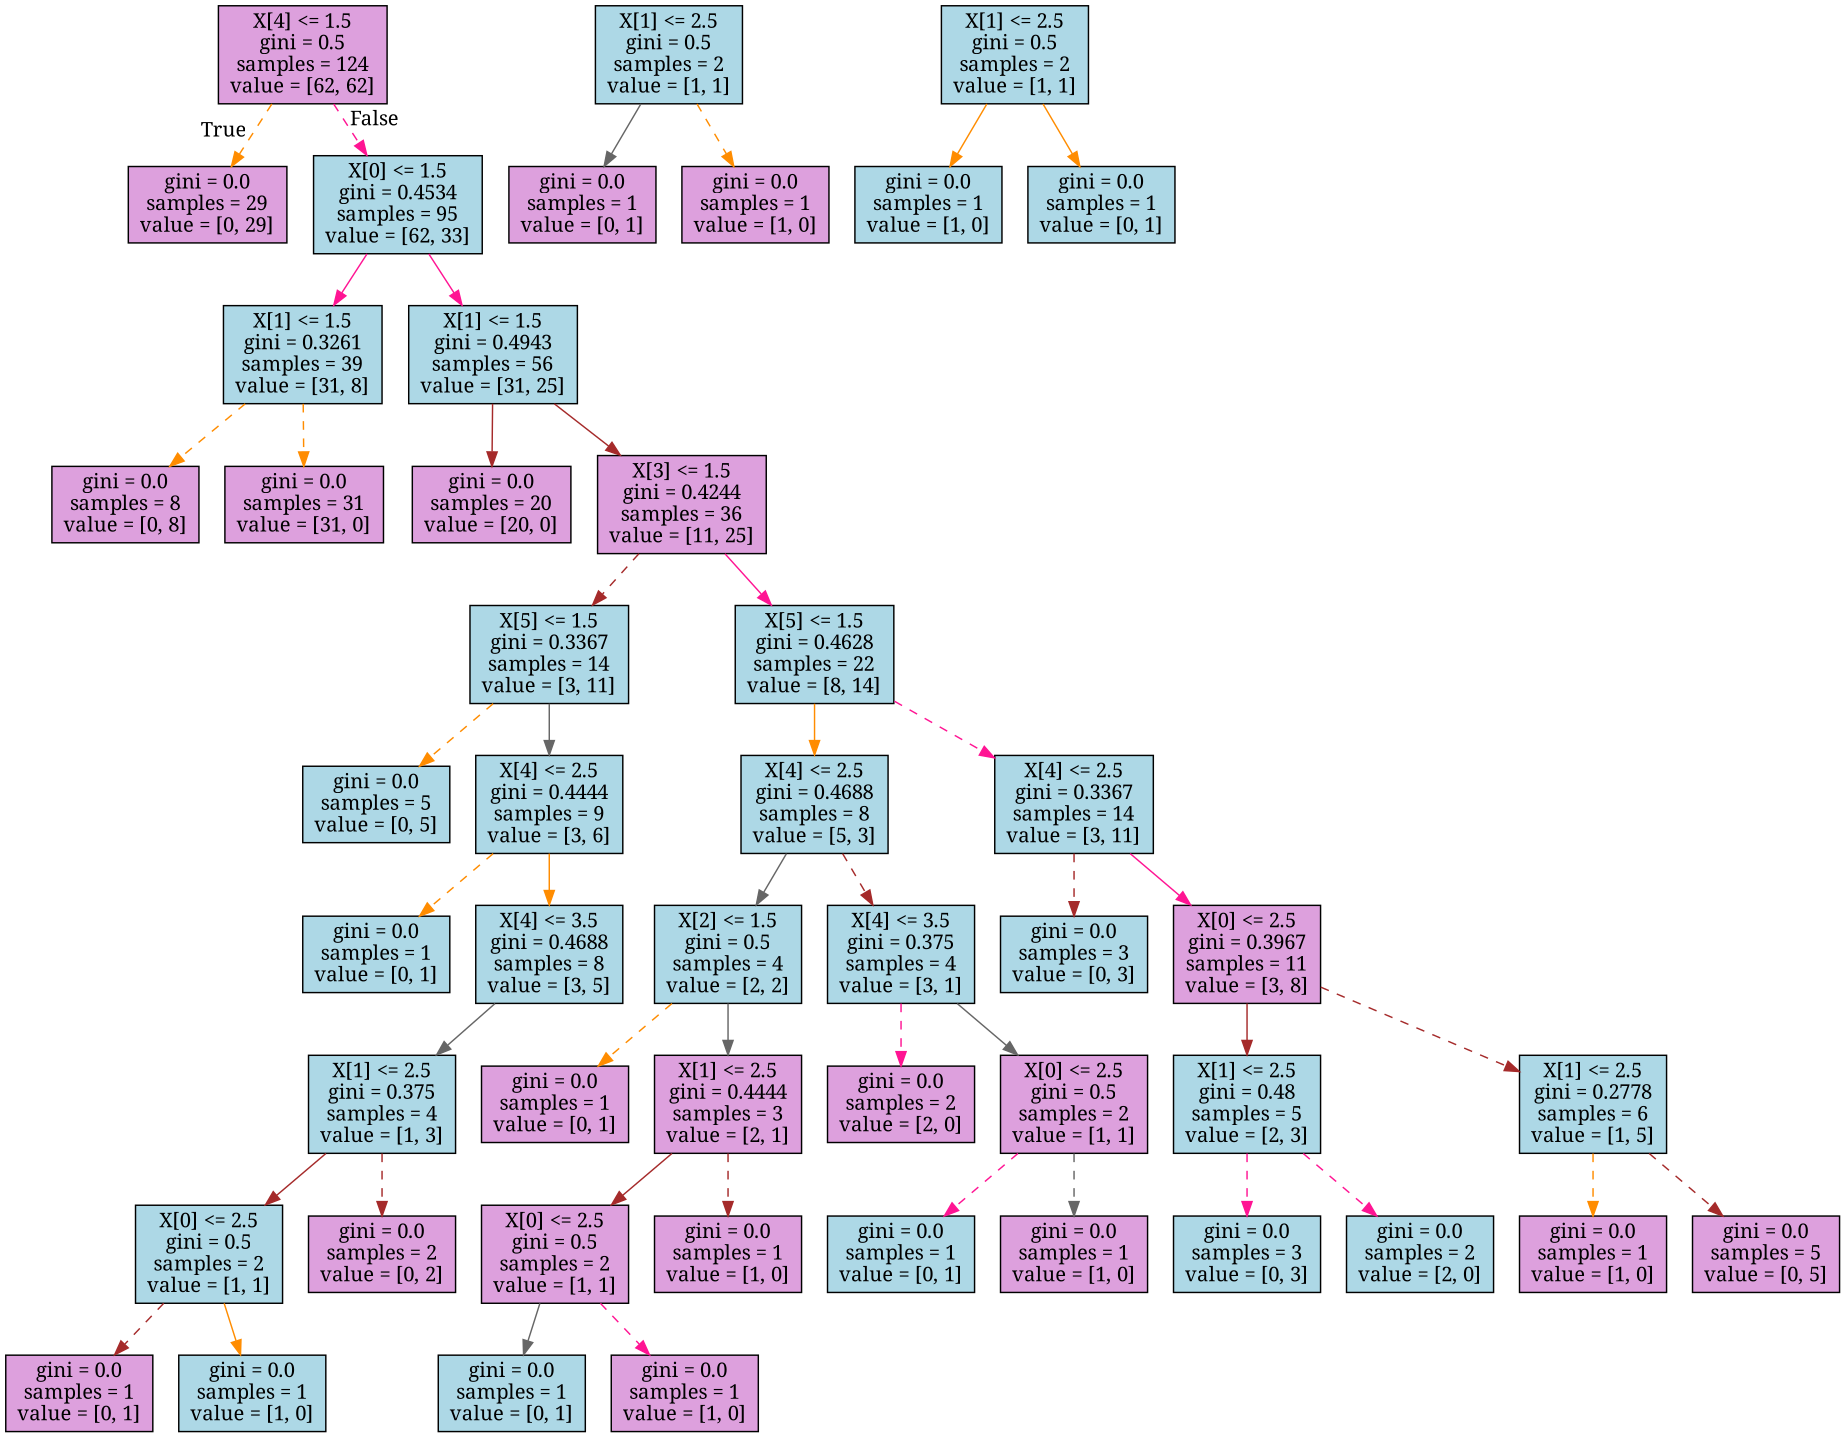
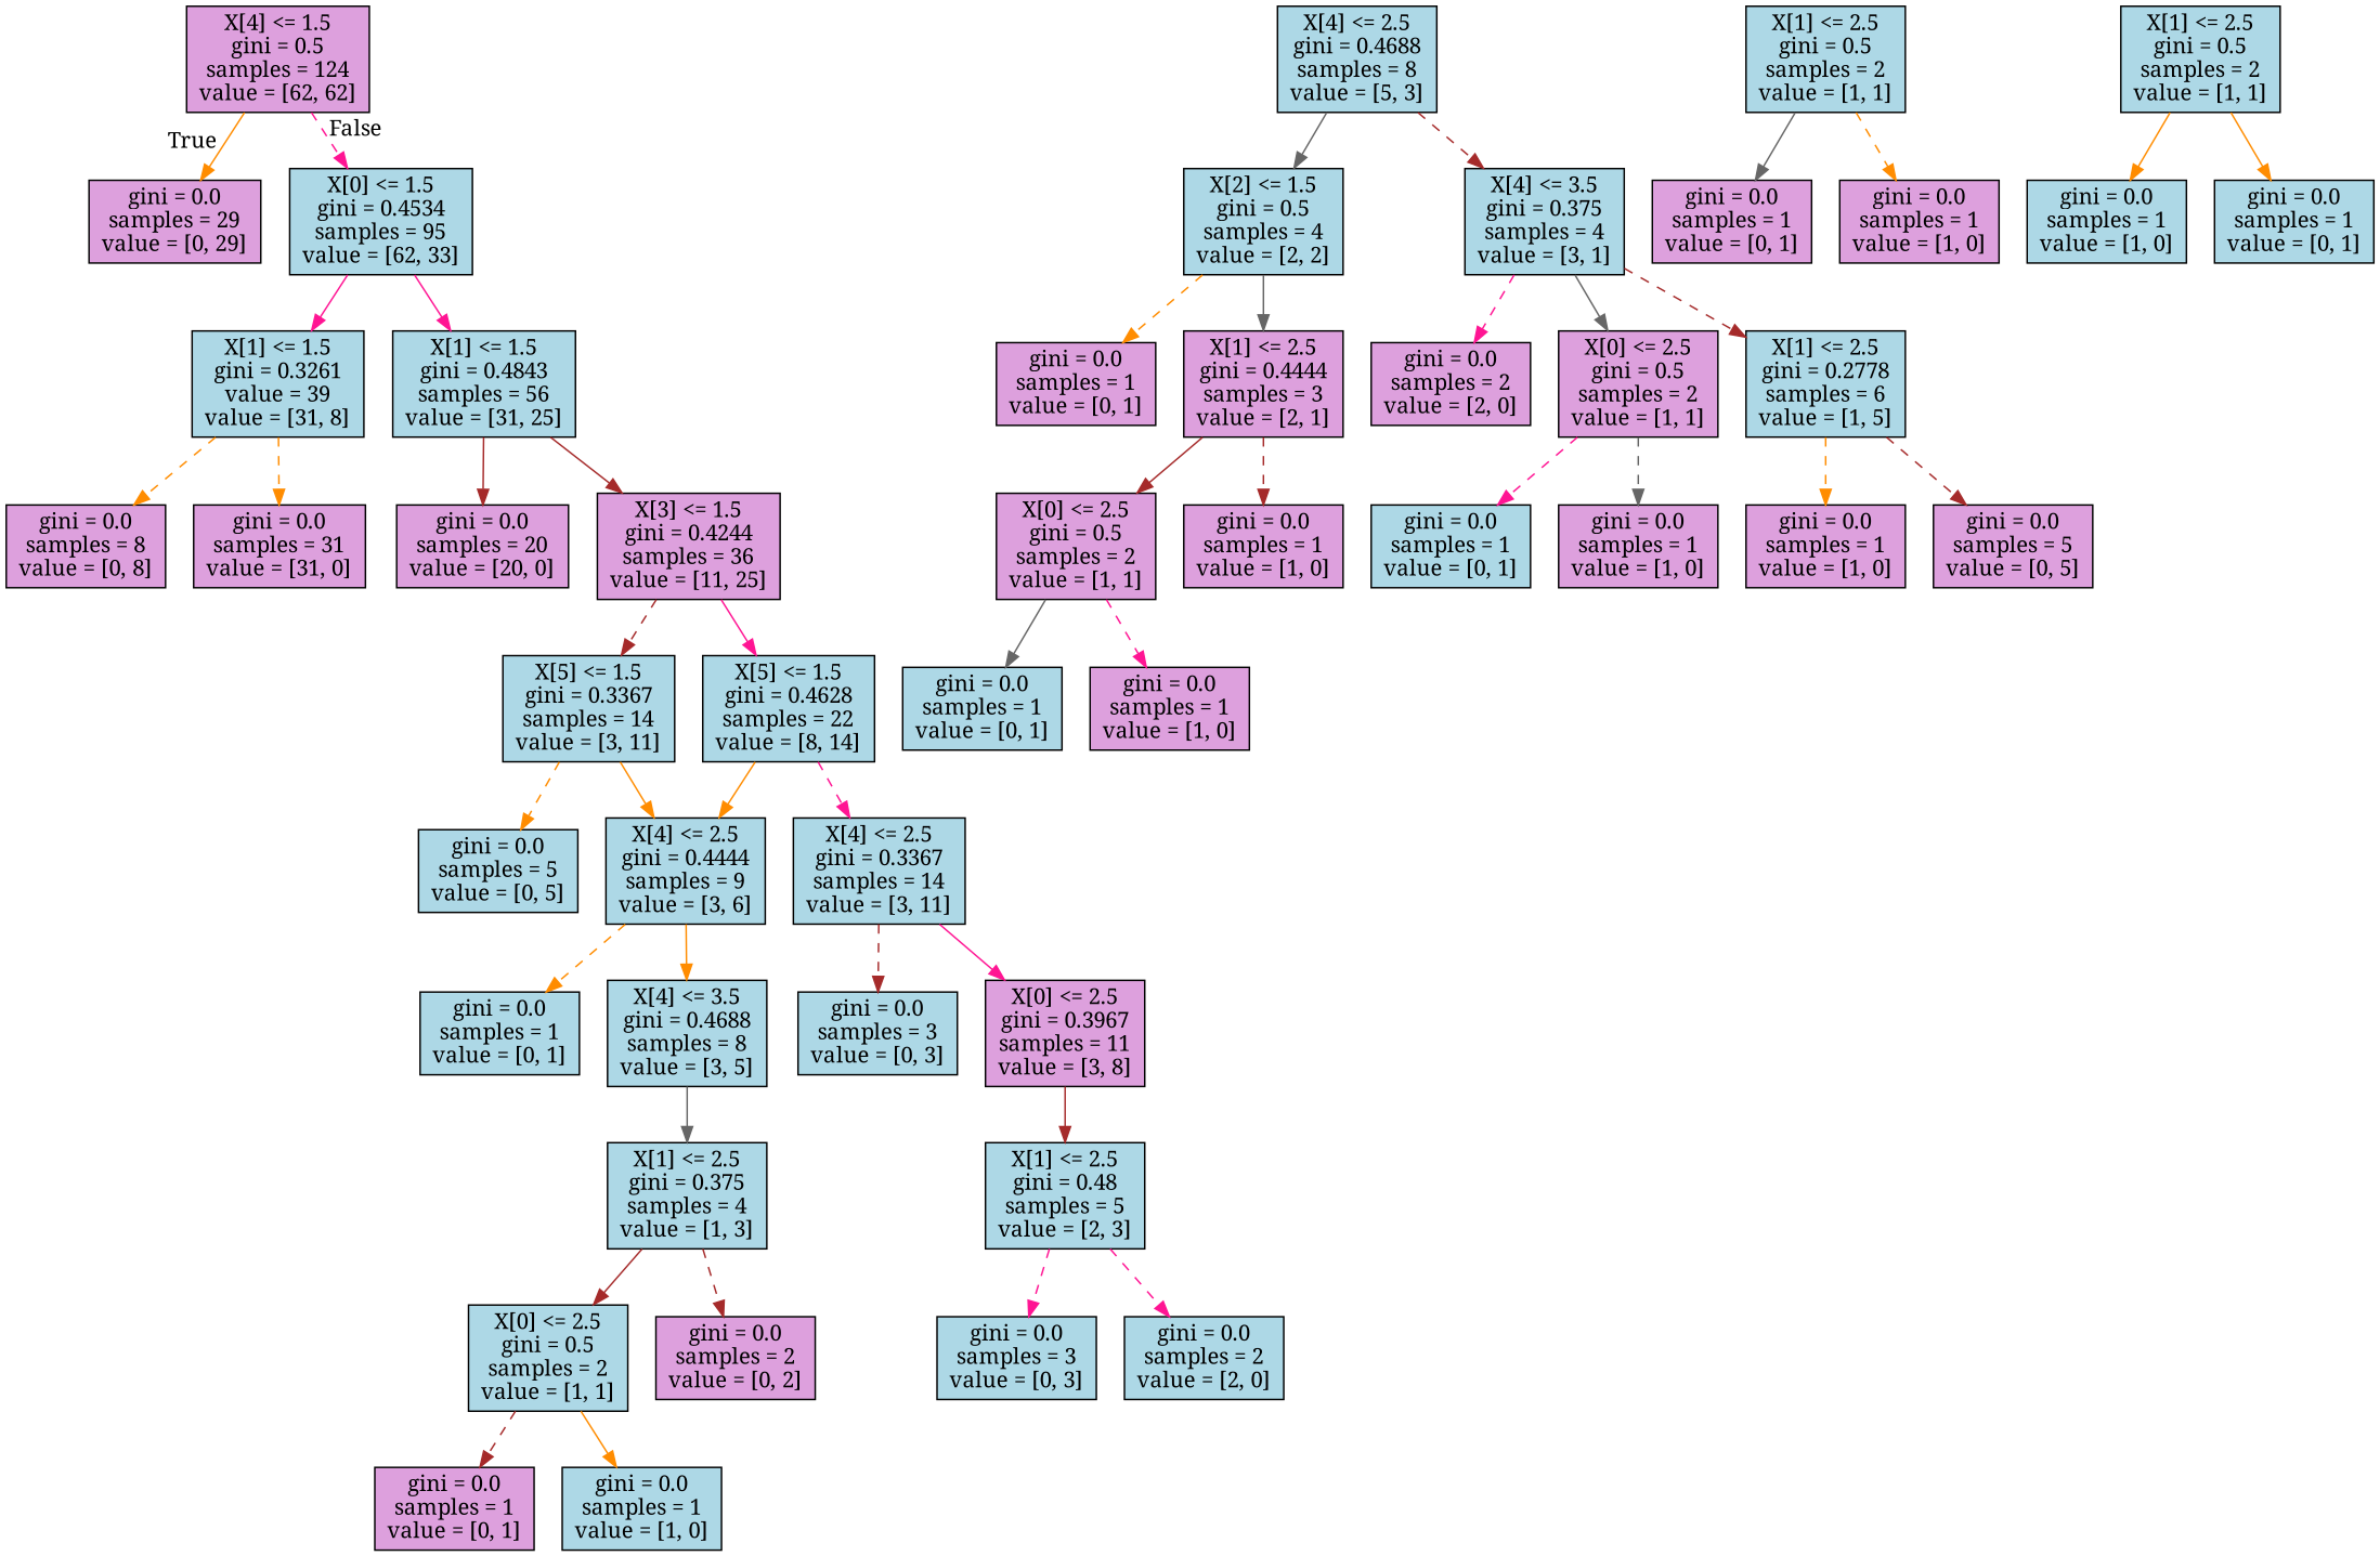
  digraph {
    fontname="Noto Serif"
    node [fillcolor=lightblue fontname="Noto Serif" shape=box style=filled]
    edge [color=darkorange fontname="Noto Serif" style=dashed]
    n1 [fillcolor=plum label="X[4] <= 1.5\ngini = 0.5\nsamples = 124\nvalue = [62, 62]"]
    n2 [fillcolor=plum label="gini = 0.0\nsamples = 29\nvalue = [0, 29]"]
    n3 [label="X[0] <= 1.5\ngini = 0.4534\nsamples = 95\nvalue = [62, 33]"]
-   n4 [label="X[1] <= 1.5\ngini = 0.3261\nsamples = 39\nvalue = [31, 8]"]
-   n5 [label="X[1] <= 1.5\ngini = 0.4943\nsamples = 56\nvalue = [31, 25]"]
+   n4 [label="X[1] <= 1.5\ngini = 0.3261\nvalue = 39\nvalue = [31, 8]"]
+   n5 [label="X[1] <= 1.5\ngini = 0.4843\nsamples = 56\nvalue = [31, 25]"]
    n6 [fillcolor=plum label="gini = 0.0\nsamples = 8\nvalue = [0, 8]"]
    n7 [fillcolor=plum label="gini = 0.0\nsamples = 31\nvalue = [31, 0]"]
    n8 [fillcolor=plum label="gini = 0.0\nsamples = 20\nvalue = [20, 0]"]
    n9 [fillcolor=plum label="X[3] <= 1.5\ngini = 0.4244\nsamples = 36\nvalue = [11, 25]"]
    n10 [label="X[5] <= 1.5\ngini = 0.3367\nsamples = 14\nvalue = [3, 11]"]
    n11 [label="X[5] <= 1.5\ngini = 0.4628\nsamples = 22\nvalue = [8, 14]"]
    n12 [label="gini = 0.0\nsamples = 5\nvalue = [0, 5]"]
    n13 [label="X[4] <= 2.5\ngini = 0.4444\nsamples = 9\nvalue = [3, 6]"]
    n14 [label="X[4] <= 2.5\ngini = 0.4688\nsamples = 8\nvalue = [5, 3]"]
    n15 [label="X[4] <= 2.5\ngini = 0.3367\nsamples = 14\nvalue = [3, 11]"]
    n16 [label="gini = 0.0\nsamples = 1\nvalue = [0, 1]"]
    n17 [label="X[4] <= 3.5\ngini = 0.4688\nsamples = 8\nvalue = [3, 5]"]
    n18 [label="X[1] <= 2.5\ngini = 0.375\nsamples = 4\nvalue = [1, 3]"]
    n19 [label="X[0] <= 2.5\ngini = 0.5\nsamples = 2\nvalue = [1, 1]"]
    n20 [fillcolor=plum label="gini = 0.0\nsamples = 2\nvalue = [0, 2]"]
    n21 [label="X[1] <= 2.5\ngini = 0.5\nsamples = 2\nvalue = [1, 1]"]
    n22 [fillcolor=plum label="gini = 0.0\nsamples = 1\nvalue = [0, 1]"]
    n23 [fillcolor=plum label="gini = 0.0\nsamples = 1\nvalue = [1, 0]"]
    n24 [label="X[1] <= 2.5\ngini = 0.5\nsamples = 2\nvalue = [1, 1]"]
    n25 [label="gini = 0.0\nsamples = 1\nvalue = [1, 0]"]
    n26 [label="gini = 0.0\nsamples = 1\nvalue = [0, 1]"]
    n27 [fillcolor=plum label="gini = 0.0\nsamples = 1\nvalue = [0, 1]"]
    n28 [label="gini = 0.0\nsamples = 1\nvalue = [1, 0]"]
    n29 [label="X[2] <= 1.5\ngini = 0.5\nsamples = 4\nvalue = [2, 2]"]
    n30 [label="X[4] <= 3.5\ngini = 0.375\nsamples = 4\nvalue = [3, 1]"]
    n31 [label="gini = 0.0\nsamples = 3\nvalue = [0, 3]"]
    n32 [fillcolor=plum label="X[0] <= 2.5\ngini = 0.3967\nsamples = 11\nvalue = [3, 8]"]
    n33 [fillcolor=plum label="gini = 0.0\nsamples = 1\nvalue = [0, 1]"]
    n34 [fillcolor=plum label="X[1] <= 2.5\ngini = 0.4444\nsamples = 3\nvalue = [2, 1]"]
    n35 [fillcolor=plum label="gini = 0.0\nsamples = 2\nvalue = [2, 0]"]
    n36 [fillcolor=plum label="X[0] <= 2.5\ngini = 0.5\nsamples = 2\nvalue = [1, 1]"]
    n37 [fillcolor=plum label="X[0] <= 2.5\ngini = 0.5\nsamples = 2\nvalue = [1, 1]"]
    n38 [fillcolor=plum label="gini = 0.0\nsamples = 1\nvalue = [1, 0]"]
    n39 [label="gini = 0.0\nsamples = 1\nvalue = [0, 1]"]
    n40 [fillcolor=plum label="gini = 0.0\nsamples = 1\nvalue = [1, 0]"]
    n41 [label="gini = 0.0\nsamples = 1\nvalue = [0, 1]"]
    n42 [fillcolor=plum label="gini = 0.0\nsamples = 1\nvalue = [1, 0]"]
    n43 [label="X[1] <= 2.5\ngini = 0.48\nsamples = 5\nvalue = [2, 3]"]
    n44 [label="X[1] <= 2.5\ngini = 0.2778\nsamples = 6\nvalue = [1, 5]"]
    n45 [label="gini = 0.0\nsamples = 3\nvalue = [0, 3]"]
    n46 [label="gini = 0.0\nsamples = 2\nvalue = [2, 0]"]
    n47 [fillcolor=plum label="gini = 0.0\nsamples = 1\nvalue = [1, 0]"]
    n48 [fillcolor=plum label="gini = 0.0\nsamples = 5\nvalue = [0, 5]"]
-   n1 -> n2 [headlabel=True labelangle=45 labeldistance=2.5]
+   n1 -> n2 [headlabel=True labelangle=45 labeldistance=2.5 style=solid]
    n1 -> n3 [color=deeppink headlabel=False labelangle=-45 labeldistance=2.5]
    n3 -> n4 [color=deeppink style=solid]
    n3 -> n5 [color=deeppink style=solid]
    n4 -> n6
    n4 -> n7
    n5 -> n8 [color=brown style=solid]
    n5 -> n9 [color=brown style=solid]
    n9 -> n10 [color=brown]
    n9 -> n11 [color=deeppink style=solid]
    n10 -> n12
-   n10 -> n13 [color=gray40 style=solid]
-   n11 -> n14 [style=solid]
+   n10 -> n13 [style=solid]
+   n11 -> n13 [style=solid]
    n11 -> n15 [color=deeppink]
    n13 -> n16
    n13 -> n17 [style=solid]
    n14 -> n29 [color=gray40 style=solid]
    n14 -> n30 [color=brown]
    n15 -> n31 [color=brown]
    n15 -> n32 [color=deeppink style=solid]
    n17 -> n18 [color=gray40 style=solid]
    n18 -> n19 [color=brown style=solid]
    n18 -> n20 [color=brown]
    n19 -> n27 [color=brown]
    n19 -> n28 [style=solid]
    n21 -> n22 [color=gray40 style=solid]
    n21 -> n23
    n24 -> n25 [style=solid]
    n24 -> n26 [style=solid]
    n29 -> n33
    n29 -> n34 [color=gray40 style=solid]
    n30 -> n35 [color=deeppink]
    n30 -> n36 [color=gray40 style=solid]
    n32 -> n43 [color=brown style=solid]
-   n32 -> n44 [color=brown]
+   n30 -> n44 [color=brown]
    n34 -> n37 [color=brown style=solid]
    n34 -> n38 [color=brown]
    n36 -> n41 [color=deeppink]
    n36 -> n42 [color=gray40]
    n37 -> n39 [color=gray40 style=solid]
    n37 -> n40 [color=deeppink]
    n43 -> n45 [color=deeppink]
    n43 -> n46 [color=deeppink]
    n44 -> n47
    n44 -> n48 [color=brown]
  }
